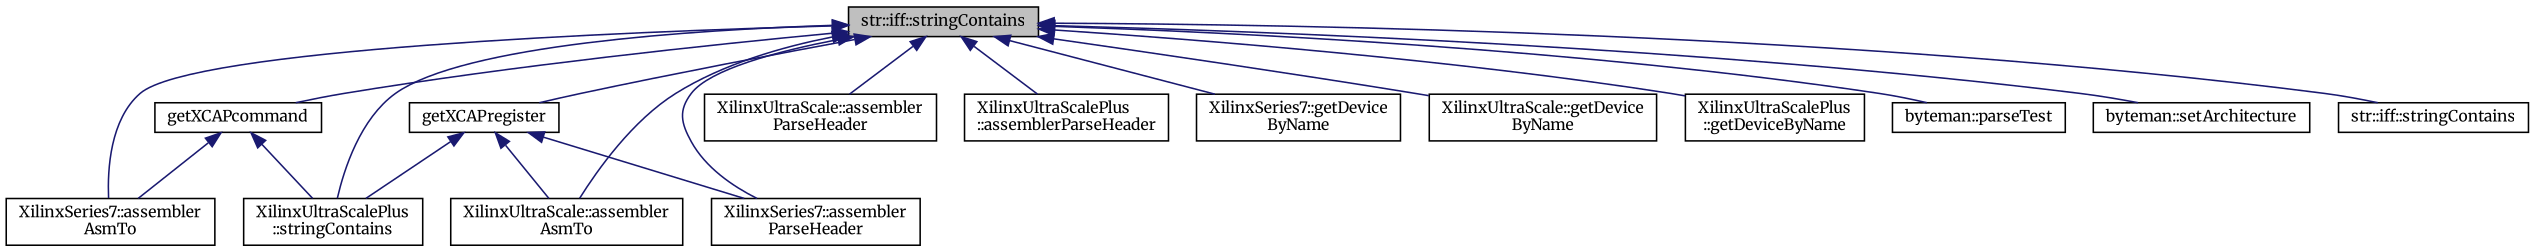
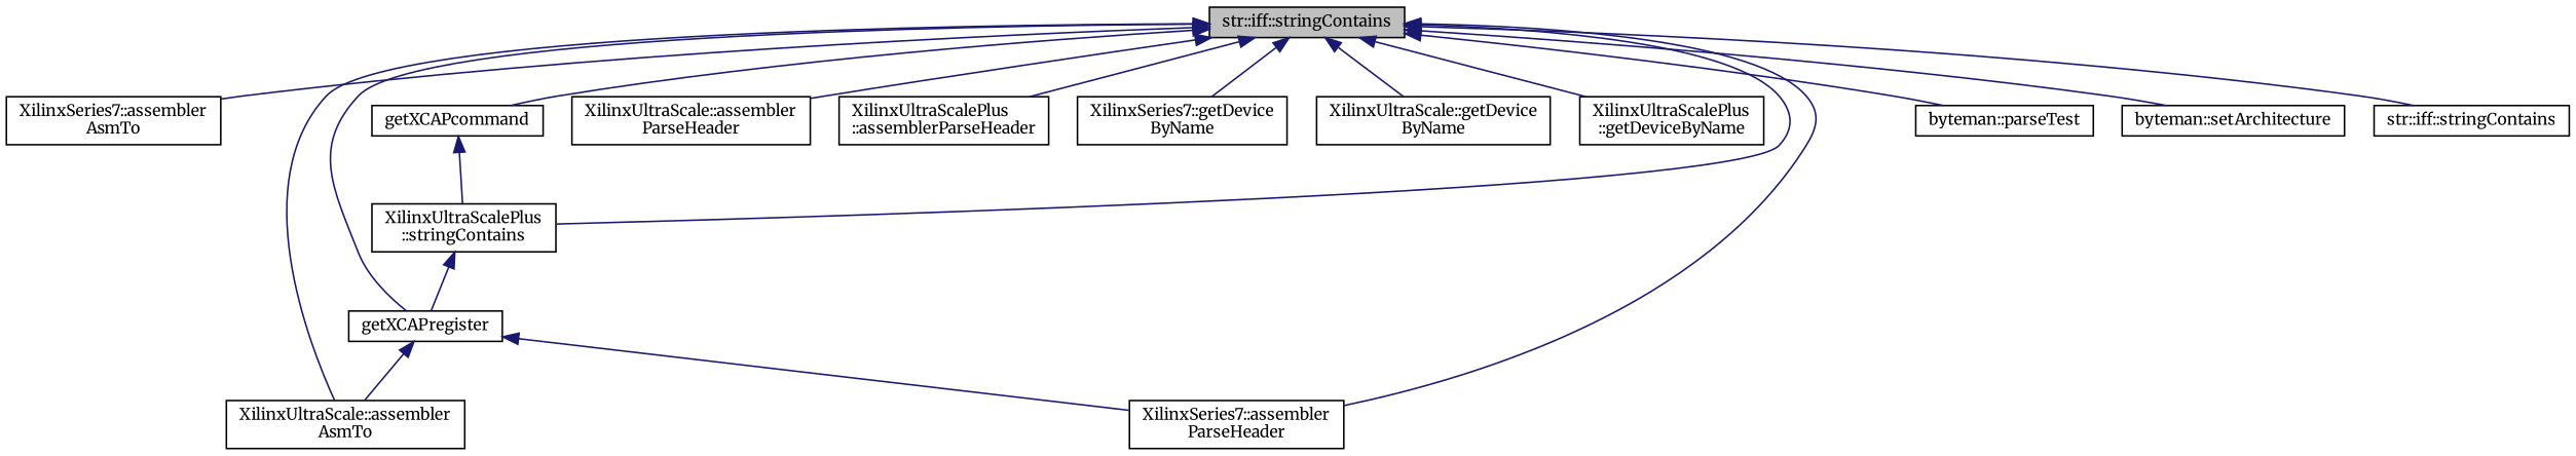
  digraph {
    fontname=Merriweather
    rankdir=TB
    node [color=black fillcolor=white fontname=Merriweather fontsize=10 shape=record style=filled]
    edge [color=midnightblue dir=back fontname=Merriweather fontsize=10 labelfontname=Helvetica labelfontsize=10 style=solid]
    n1 [fillcolor=grey75 fontcolor=black height=0.2 label="str::iff::stringContains" width=0.4]
    n2 [height=0.2 label="XilinxSeries7::assembler\lAsmTo" width=0.4]
    n3 [height=0.2 label="XilinxUltraScale::assembler\lAsmTo" width=0.4]
    n4 [height=0.2 label="XilinxUltraScalePlus\l::stringContains" width=0.4]
    n5 [height=0.2 label="XilinxSeries7::assembler\lParseHeader" width=0.4]
    n6 [height=0.2 label="XilinxUltraScale::assembler\lParseHeader" width=0.4]
    n7 [height=0.2 label="XilinxUltraScalePlus\l::assemblerParseHeader" width=0.4]
    n8 [height=0.2 label="XilinxSeries7::getDevice\lByName" width=0.4]
    n9 [height=0.2 label="XilinxUltraScale::getDevice\lByName" width=0.4]
    n10 [height=0.2 label="XilinxUltraScalePlus\l::getDeviceByName" width=0.4]
    n11 [height=0.2 label=getXCAPcommand width=0.4]
    n12 [height=0.2 label=getXCAPregister width=0.4]
    n13 [height=0.2 label="byteman::parseTest" width=0.4]
    n14 [height=0.2 label="byteman::setArchitecture" width=0.4]
    n15 [height=0.2 label="str::iff::stringContains" width=0.4]
    n1 -> n2
    n1 -> n3
    n1 -> n4
    n1 -> n5
    n1 -> n6
    n1 -> n7
    n1 -> n8
    n1 -> n9
    n1 -> n10
    n1 -> n11
    n1 -> n12
    n1 -> n13
    n1 -> n14
    n1 -> n15
-   n11 -> n2
    n11 -> n4
    n12 -> n3
-   n12 -> n4
+   n4 -> n12
    n12 -> n5
  }
